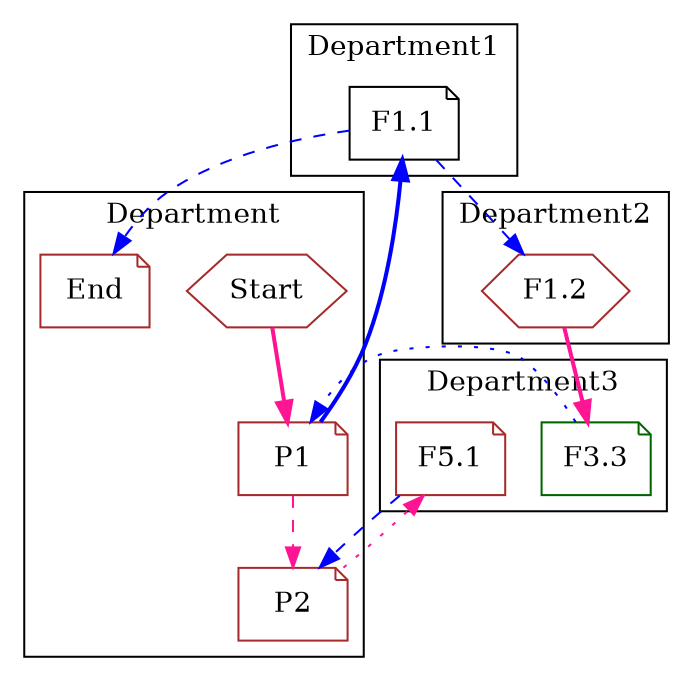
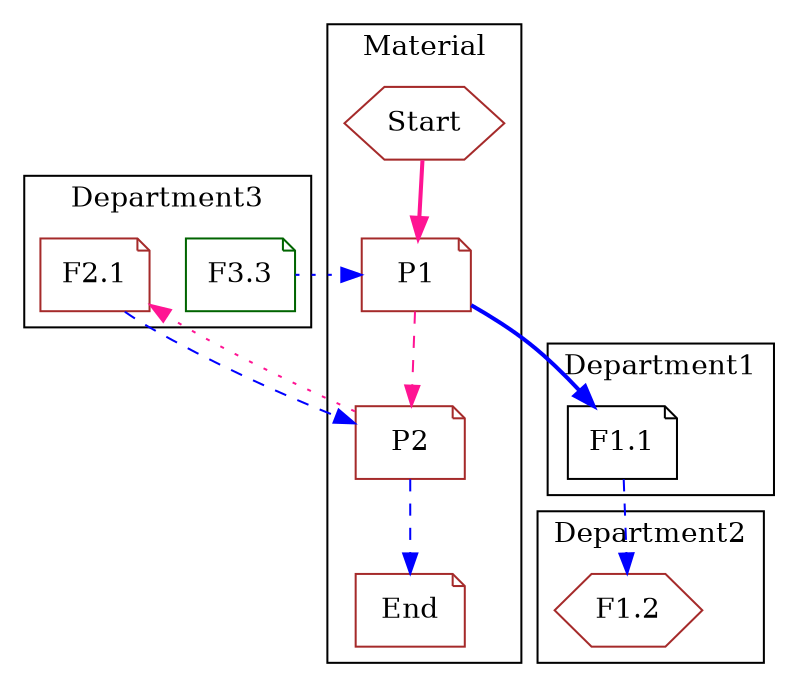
  digraph {
    node [color=brown shape=note]
    edge [color=blue style=dashed]
    "F1.1" [color=black]
    Start [shape=hexagon]
    P1
    P2
    End
    "F1.2" [shape=hexagon]
    n7 [color=darkgreen label="F3.3"]
-   "F2.1" [label="F5.1"]
+   "F2.1"
    subgraph cluster_1 {
      label=Department1
      "F1.1"
    }
    subgraph cluster_2 {
-     label=Department
+     label=Material
      Start
      P1
      P2
      End
    }
    subgraph cluster_3 {
      label=Department2
      "F1.2"
    }
    subgraph cluster_4 {
      label=Department3
      n7
      "F2.1"
    }
    "F1.1" -> "F1.2"
    Start -> P1 [color=deeppink style=bold]
    P1 -> "F1.1" [style=bold]
    P1 -> P2 [color=deeppink]
-   "F1.1" -> End
+   P2 -> End
    P2 -> "F2.1" [color=deeppink style=dotted]
-   "F1.2" -> n7 [color=deeppink style=bold]
    n7 -> P1 [style=dotted]
    "F2.1" -> P2
  }
